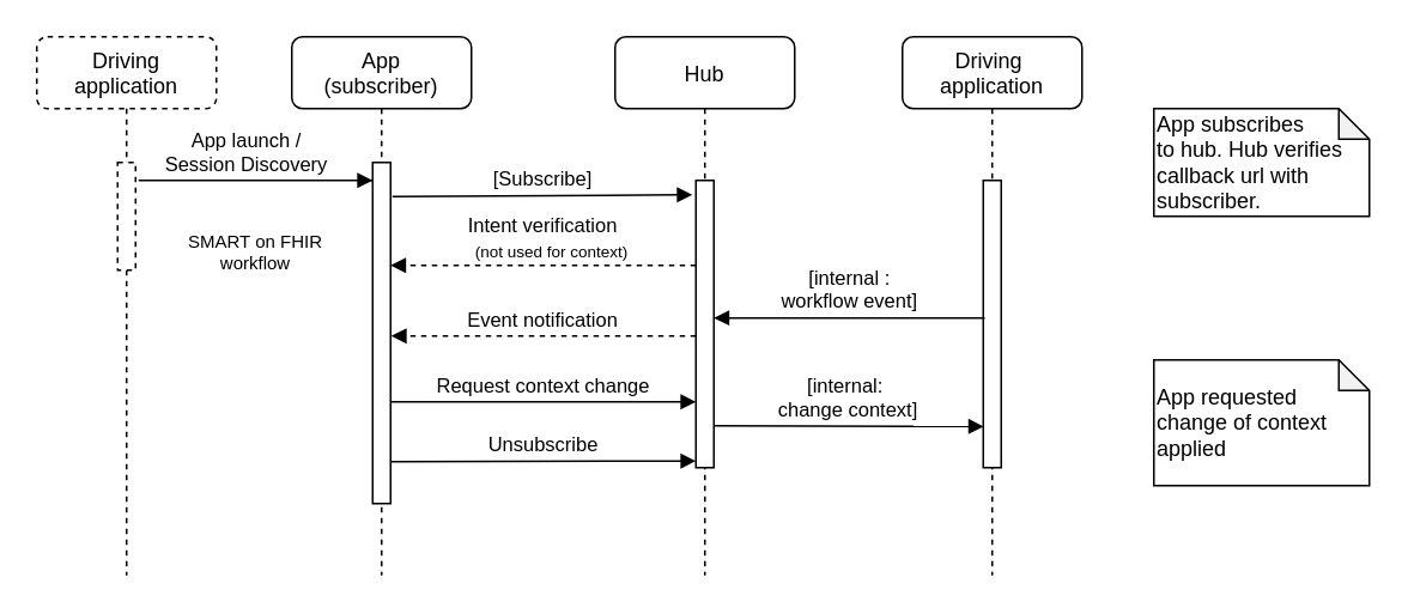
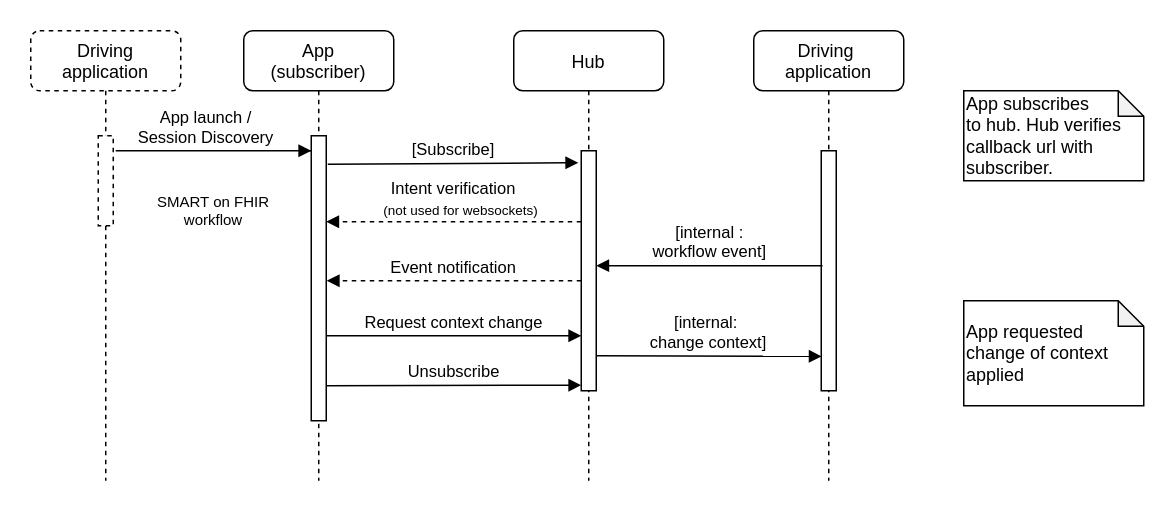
  <mxCell id="0" />
  <mxCell id="1" parent="0" />
  <mxCell id="2" value="App&#10;(subscriber)" style="shape=umlLifeline;perimeter=lifelinePerimeter;container=1;collapsible=0;recursiveResize=0;rounded=1;shadow=0;strokeWidth=1;" parent="1" vertex="1"><mxGeometry x="162" y="20" width="100" height="300" as="geometry" /></mxCell>
  <mxCell id="3" value="" style="points=[];perimeter=orthogonalPerimeter;rounded=0;shadow=0;strokeWidth=1;" parent="2" vertex="1"><mxGeometry x="45" y="70" width="10" height="190" as="geometry" /></mxCell>
  <mxCell id="4" value="Hub" style="shape=umlLifeline;perimeter=lifelinePerimeter;container=1;collapsible=0;recursiveResize=0;rounded=1;shadow=0;strokeWidth=1;" parent="1" vertex="1"><mxGeometry x="342" y="20" width="100" height="300" as="geometry" /></mxCell>
  <mxCell id="5" value="" style="points=[];perimeter=orthogonalPerimeter;rounded=0;shadow=0;strokeWidth=1;" parent="4" vertex="1"><mxGeometry x="45" y="80" width="10" height="160" as="geometry" /></mxCell>
  <mxCell id="6" value="[Subscribe]" style="verticalAlign=bottom;endArrow=block;entryX=-0.2;entryY=0.05;shadow=0;strokeWidth=1;exitX=1.1;exitY=0.1;exitDx=0;exitDy=0;exitPerimeter=0;entryDx=0;entryDy=0;entryPerimeter=0;" parent="1" source="3" target="5" edge="1"><mxGeometry relative="1" as="geometry"><mxPoint x="317" y="100" as="sourcePoint" /></mxGeometry></mxCell>
  <mxCell id="7" value="Intent verification&#10;" style="verticalAlign=bottom;endArrow=block;shadow=0;strokeWidth=1;fontSize=11;dashed=1;entryX=1;entryY=0.265;entryDx=0;entryDy=0;entryPerimeter=0;" parent="1" edge="1"><mxGeometry relative="1" as="geometry"><mxPoint x="387" y="147.35" as="sourcePoint" /><mxPoint x="217" y="147.35" as="targetPoint" /></mxGeometry></mxCell>
  <mxCell id="8" value="Request context change" style="verticalAlign=bottom;endArrow=block;shadow=0;strokeWidth=1;endFill=1;exitX=1.033;exitY=0.665;exitDx=0;exitDy=0;exitPerimeter=0;" parent="1" edge="1"><mxGeometry relative="1" as="geometry"><mxPoint x="387" y="223.35" as="targetPoint" /><mxPoint x="217.33" y="223.35" as="sourcePoint" /></mxGeometry></mxCell>
  <mxCell id="9" value="Driving &#10;application" style="shape=umlLifeline;perimeter=lifelinePerimeter;container=1;collapsible=0;recursiveResize=0;rounded=1;shadow=0;strokeWidth=1;" vertex="1" parent="1"><mxGeometry x="502" y="20" width="100" height="300" as="geometry" /></mxCell>
  <mxCell id="10" value="" style="points=[];perimeter=orthogonalPerimeter;rounded=0;shadow=0;strokeWidth=1;" vertex="1" parent="9"><mxGeometry x="45" y="80" width="10" height="160" as="geometry" /></mxCell>
  <mxCell id="11" value="Driving &#10;application" style="shape=umlLifeline;perimeter=lifelinePerimeter;container=1;collapsible=0;recursiveResize=0;rounded=1;shadow=0;strokeWidth=1;dashed=1;" vertex="1" parent="1"><mxGeometry x="20" y="20" width="100" height="300" as="geometry" /></mxCell>
  <mxCell id="12" value="" style="points=[];perimeter=orthogonalPerimeter;rounded=0;shadow=0;strokeWidth=1;dashed=1;" vertex="1" parent="11"><mxGeometry x="45" y="70" width="10" height="60" as="geometry" /></mxCell>
  <mxCell id="13" value="App launch /&#10;Session Discovery" style="verticalAlign=bottom;endArrow=block;shadow=0;strokeWidth=1;" edge="1" parent="1" source="3"><mxGeometry x="-0.48" relative="1" as="geometry"><mxPoint x="217" y="100" as="sourcePoint" /><mxPoint x="207" y="100" as="targetPoint" /><Array as="points"><mxPoint x="72" y="100" /></Array><mxPoint as="offset" /></mxGeometry></mxCell>
  <mxCell id="14" value="App subscribes &lt;br&gt;to hub. Hub verifies callback url with subscriber." style="shape=note;whiteSpace=wrap;html=1;backgroundOutline=1;darkOpacity=0.05;rounded=1;align=left;size=17;" vertex="1" parent="1"><mxGeometry x="642" y="60" width="120" height="60" as="geometry" /></mxCell>
  <mxCell id="15" value="App requested change of context applied" style="shape=note;whiteSpace=wrap;html=1;backgroundOutline=1;darkOpacity=0.05;rounded=1;align=left;size=17;" vertex="1" parent="1"><mxGeometry x="642" y="200" width="120" height="70" as="geometry" /></mxCell>
  <mxCell id="16" value="Event notification" style="verticalAlign=bottom;endArrow=block;shadow=0;strokeWidth=1;fontSize=11;dashed=1;entryX=1.033;entryY=0.472;entryDx=0;entryDy=0;entryPerimeter=0;" edge="1" parent="1"><mxGeometry relative="1" as="geometry"><mxPoint x="387" y="186.68" as="sourcePoint" /><mxPoint x="217.33" y="186.68" as="targetPoint" /></mxGeometry></mxCell>
  <mxCell id="17" value="Unsubscribe" style="verticalAlign=bottom;endArrow=block;shadow=0;strokeWidth=1;endFill=1;exitX=1.033;exitY=0.84;exitDx=0;exitDy=0;exitPerimeter=0;entryX=0;entryY=0.933;entryDx=0;entryDy=0;entryPerimeter=0;" edge="1" parent="1"><mxGeometry relative="1" as="geometry"><mxPoint x="387" y="256.28" as="targetPoint" /><mxPoint x="217.33" y="256.6" as="sourcePoint" /></mxGeometry></mxCell>
  <mxCell id="18" value="SMART on FHIR workflow" style="text;html=1;strokeColor=none;fillColor=none;align=center;verticalAlign=middle;whiteSpace=wrap;rounded=0;fontSize=10;" vertex="1" parent="1"><mxGeometry x="102" y="130" width="80" height="20" as="geometry" /></mxCell>
- <mxCell id="19" value="&lt;font style=&quot;font-size: 9px&quot;&gt;(not used for context)&lt;/font&gt;" style="text;html=1;strokeColor=none;fillColor=none;align=center;verticalAlign=middle;whiteSpace=wrap;rounded=0;fontSize=10;" vertex="1" parent="1"><mxGeometry x="252" y="129" width="110" height="20" as="geometry" /></mxCell>
+ <mxCell id="19" value="&lt;font style=&quot;font-size: 9px&quot;&gt;(not used for websockets)&lt;/font&gt;" style="text;html=1;strokeColor=none;fillColor=none;align=center;verticalAlign=middle;whiteSpace=wrap;rounded=0;fontSize=10;" vertex="1" parent="1"><mxGeometry x="252" y="129" width="110" height="20" as="geometry" /></mxCell>
  <mxCell id="20" value="[internal :&#10;workflow event]" style="verticalAlign=bottom;endArrow=block;shadow=0;strokeWidth=1;fontSize=11;entryX=1;entryY=0.435;entryDx=0;entryDy=0;entryPerimeter=0;exitX=0.086;exitY=0.435;exitDx=0;exitDy=0;exitPerimeter=0;" edge="1" parent="1"><mxGeometry relative="1" as="geometry"><mxPoint x="547.86" y="176.6" as="sourcePoint" /><mxPoint x="397" y="176.6" as="targetPoint" /></mxGeometry></mxCell>
  <mxCell id="21" value="[internal: &#10;change context]" style="verticalAlign=bottom;endArrow=block;shadow=0;strokeWidth=1;endFill=1;exitX=1;exitY=0.81;exitDx=0;exitDy=0;exitPerimeter=0;entryX=0.029;entryY=0.813;entryDx=0;entryDy=0;entryPerimeter=0;" edge="1" parent="1"><mxGeometry relative="1" as="geometry"><mxPoint x="547.29" y="237.08" as="targetPoint" /><mxPoint x="397" y="236.6" as="sourcePoint" /></mxGeometry></mxCell>
